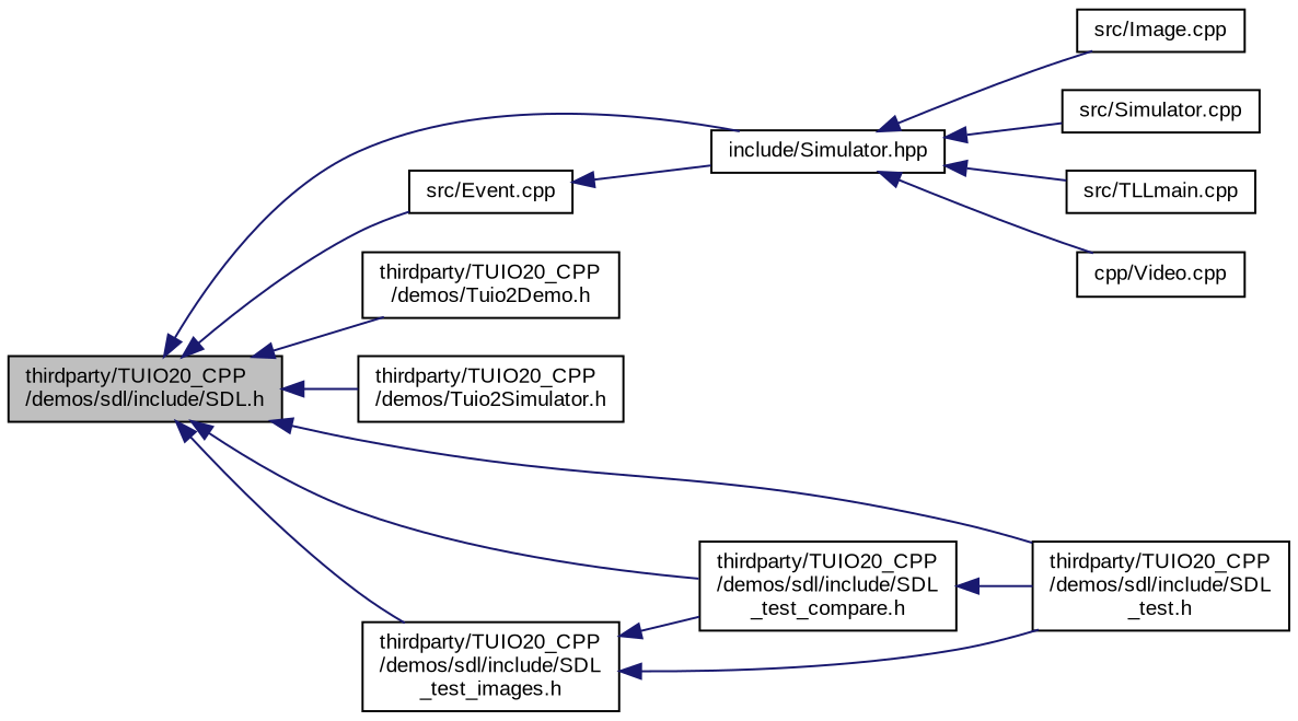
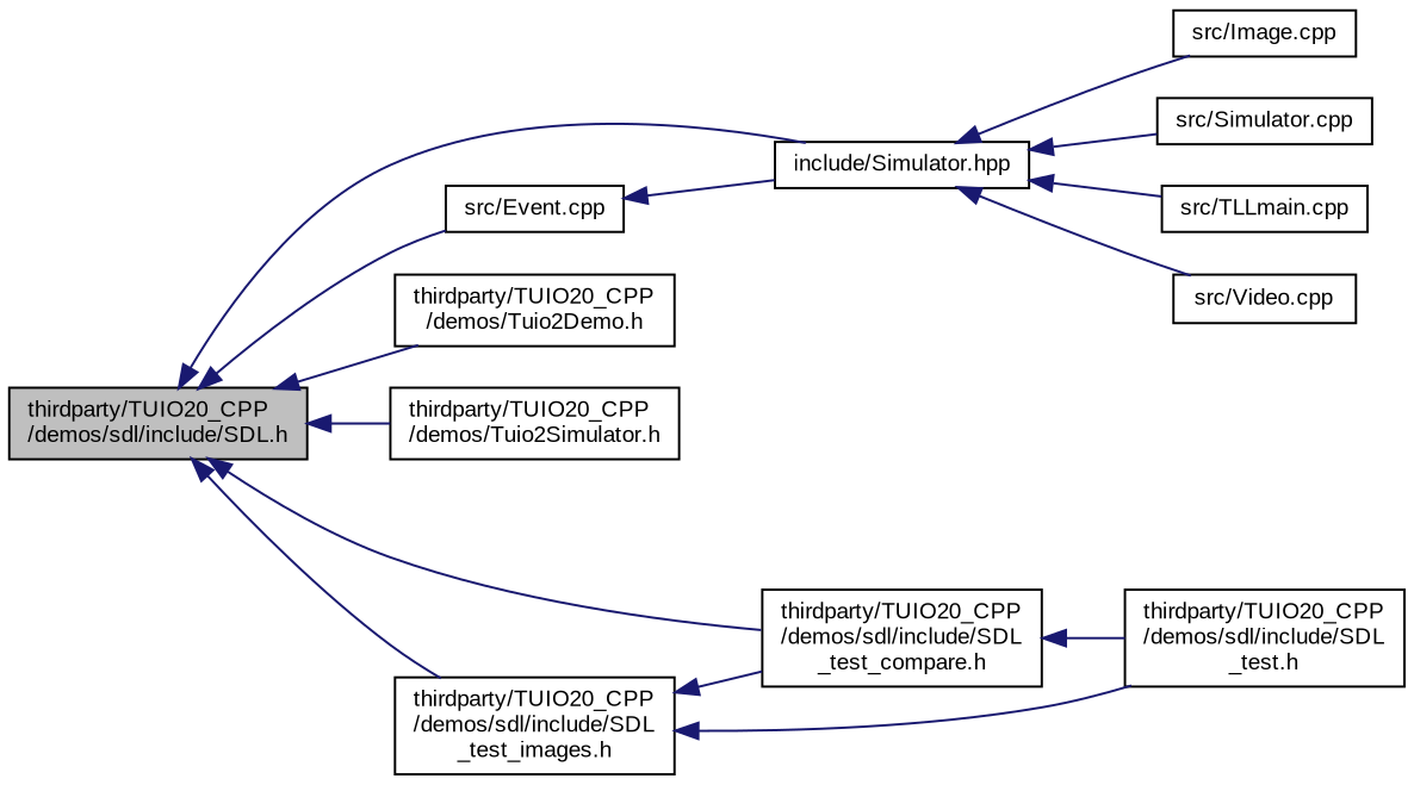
  digraph {
    fontname="Liberation Sans"
    rankdir=LR
    node [color=black fillcolor=white fontname="Liberation Sans" fontsize=10 shape=record style=filled]
    edge [color=midnightblue dir=back fontname="Liberation Sans" fontsize=10 labelfontname=Helvetica labelfontsize=10 style=solid]
    n1 [fillcolor=grey75 fontcolor=black height=0.2 label="thirdparty/TUIO20_CPP\l/demos/sdl/include/SDL.h" width=0.4]
    n2 [height=0.2 label="include/Simulator.hpp" width=0.4]
    n3 [height=0.2 label="src/Event.cpp" width=0.4]
    n4 [height=0.2 label="thirdparty/TUIO20_CPP\l/demos/Tuio2Demo.h" width=0.4]
    n5 [height=0.2 label="thirdparty/TUIO20_CPP\l/demos/Tuio2Simulator.h" width=0.4]
    n6 [height=0.2 label="thirdparty/TUIO20_CPP\l/demos/sdl/include/SDL\l_test.h" width=0.4]
    n7 [height=0.2 label="thirdparty/TUIO20_CPP\l/demos/sdl/include/SDL\l_test_compare.h" width=0.4]
    n8 [height=0.2 label="thirdparty/TUIO20_CPP\l/demos/sdl/include/SDL\l_test_images.h" width=0.4]
    n9 [height=0.2 label="src/Image.cpp" width=0.4]
    n10 [height=0.2 label="src/Simulator.cpp" width=0.4]
    n11 [height=0.2 label="src/TLLmain.cpp" width=0.4]
-   n12 [height=0.2 label="cpp/Video.cpp" width=0.4]
+   n12 [height=0.2 label="src/Video.cpp" width=0.4]
    n1 -> n2
    n1 -> n3
    n1 -> n4
    n1 -> n5
-   n1 -> n6
    n1 -> n7
    n1 -> n8
    n2 -> n9
    n2 -> n10
    n2 -> n11
    n2 -> n12
    n3 -> n2
    n7 -> n6
    n8 -> n6
    n8 -> n7
  }
